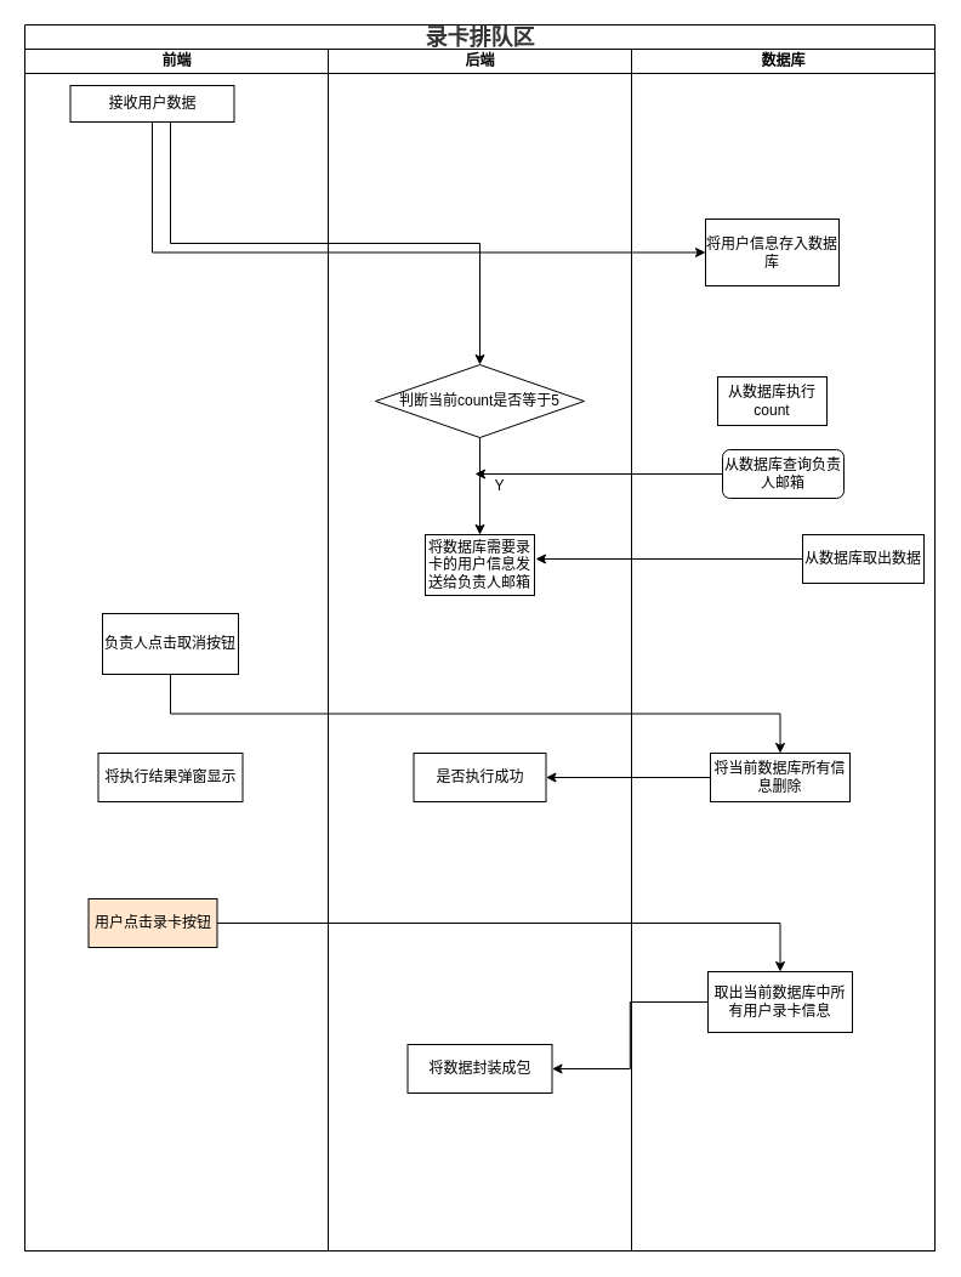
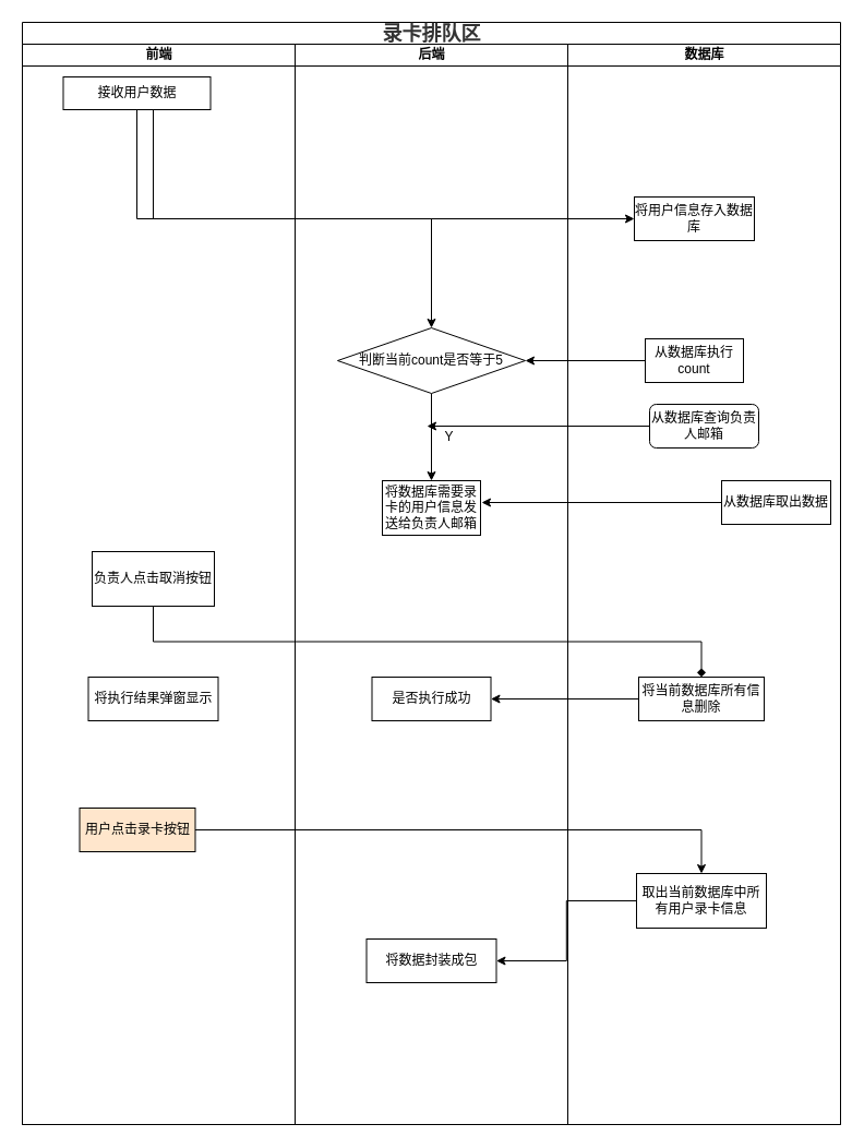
  <mxCell id="0" />
  <mxCell id="1" parent="0" />
  <mxCell id="2" value="&lt;h3 class=&quot;md-end-block md-heading md-focus&quot; style=&quot;box-sizing: border-box ; font-size: 1.5em ; margin-top: 1rem ; margin-bottom: 1rem ; position: relative ; line-height: 1.43 ; cursor: text ; color: rgb(51 , 51 , 51) ; font-family: &amp;#34;open sans&amp;#34; , &amp;#34;clear sans&amp;#34; , &amp;#34;helvetica neue&amp;#34; , &amp;#34;helvetica&amp;#34; , &amp;#34;arial&amp;#34; , &amp;#34;segoe ui emoji&amp;#34; , sans-serif&quot;&gt;&lt;span class=&quot;md-plain md-expand&quot; style=&quot;box-sizing: border-box&quot;&gt;录卡排队区 &lt;/span&gt;&lt;/h3&gt;" style="swimlane;html=1;childLayout=stackLayout;startSize=20;rounded=0;shadow=0;comic=0;labelBackgroundColor=none;strokeWidth=1;fontFamily=Verdana;fontSize=12;align=center;" parent="1" vertex="1"><mxGeometry x="20" y="20" width="750" height="1010" as="geometry" /></mxCell>
  <mxCell id="3" value="前端" style="swimlane;html=1;startSize=20;" parent="2" vertex="1"><mxGeometry y="20" width="250" height="990" as="geometry" /></mxCell>
  <mxCell id="4" value="接收用户数据" style="rounded=0;whiteSpace=wrap;html=1;" parent="3" vertex="1"><mxGeometry x="37.5" y="30" width="135" height="30" as="geometry" /></mxCell>
  <mxCell id="5" value="负责人点击取消按钮" style="rounded=0;whiteSpace=wrap;html=1;" parent="3" vertex="1"><mxGeometry x="64" y="465" width="112" height="50" as="geometry" /></mxCell>
  <mxCell id="6" value="用户点击录卡按钮" style="rounded=0;whiteSpace=wrap;html=1;fillColor=#ffe6cc;" parent="3" vertex="1"><mxGeometry x="52.5" y="700" width="106" height="40" as="geometry" /></mxCell>
  <mxCell id="7" value="将执行结果弹窗显示" style="rounded=0;whiteSpace=wrap;html=1;" parent="3" vertex="1"><mxGeometry x="60.5" y="580" width="119" height="40" as="geometry" /></mxCell>
  <mxCell id="8" value="后端" style="swimlane;html=1;startSize=20;" parent="2" vertex="1"><mxGeometry x="250" y="20" width="250" height="990" as="geometry" /></mxCell>
  <mxCell id="9" value="将数据库需要录卡的用户信息发送给负责人邮箱" style="rounded=0;whiteSpace=wrap;html=1;" parent="8" vertex="1"><mxGeometry x="80" y="400" width="90" height="50" as="geometry" /></mxCell>
  <mxCell id="10" style="edgeStyle=orthogonalEdgeStyle;rounded=0;orthogonalLoop=1;jettySize=auto;html=1;exitX=0.5;exitY=1;exitDx=0;exitDy=0;entryX=0.5;entryY=0;entryDx=0;entryDy=0;" parent="8" source="11" target="9" edge="1"><mxGeometry relative="1" as="geometry" /></mxCell>
  <mxCell id="11" value="&lt;span&gt;判断当前count是否等于5&lt;/span&gt;" style="rhombus;whiteSpace=wrap;html=1;" parent="8" vertex="1"><mxGeometry x="39" y="260" width="172" height="60" as="geometry" /></mxCell>
  <mxCell id="12" value="将数据封装成包" style="rounded=0;whiteSpace=wrap;html=1;" parent="8" vertex="1"><mxGeometry x="65.5" y="820" width="119" height="40" as="geometry" /></mxCell>
  <mxCell id="13" value="是否执行成功" style="rounded=0;whiteSpace=wrap;html=1;" parent="8" vertex="1"><mxGeometry x="70.5" y="580" width="109" height="40" as="geometry" /></mxCell>
  <mxCell id="14" value="数据库" style="swimlane;html=1;startSize=20;" parent="2" vertex="1"><mxGeometry x="500" y="20" width="250" height="990" as="geometry" /></mxCell>
  <mxCell id="15" value="从数据库执行count" style="rounded=0;whiteSpace=wrap;html=1;" parent="14" vertex="1"><mxGeometry x="71" y="270" width="90" height="40" as="geometry" /></mxCell>
  <mxCell id="16" value="从数据库取出数据" style="rounded=0;whiteSpace=wrap;html=1;" parent="14" vertex="1"><mxGeometry x="141" y="400" width="100" height="40" as="geometry" /></mxCell>
- <mxCell id="17" value="将用户信息存入数据库" style="rounded=0;whiteSpace=wrap;html=1;" parent="14" vertex="1"><mxGeometry x="61" y="140" width="110" height="55" as="geometry" /></mxCell>
+ <mxCell id="17" value="将用户信息存入数据库" style="rounded=0;whiteSpace=wrap;html=1;" parent="14" vertex="1"><mxGeometry x="61" y="140" width="110" height="40" as="geometry" /></mxCell>
  <mxCell id="18" value="将当前数据库所有信息删除" style="rounded=0;whiteSpace=wrap;html=1;" parent="14" vertex="1"><mxGeometry x="65" y="580" width="115" height="40" as="geometry" /></mxCell>
  <mxCell id="19" value="取出当前数据库中所有用户录卡信息" style="rounded=0;whiteSpace=wrap;html=1;" parent="14" vertex="1"><mxGeometry x="63" y="760" width="119" height="50" as="geometry" /></mxCell>
  <mxCell id="20" value="从数据库查询负责人邮箱" style="whiteSpace=wrap;html=1;rounded=1;" vertex="1" parent="14"><mxGeometry x="75" y="330" width="100" height="40" as="geometry" /></mxCell>
  <mxCell id="21" style="edgeStyle=orthogonalEdgeStyle;rounded=0;orthogonalLoop=1;jettySize=auto;html=1;exitX=0.5;exitY=1;exitDx=0;exitDy=0;entryX=0.5;entryY=0;entryDx=0;entryDy=0;" parent="2" source="4" edge="1"><mxGeometry relative="1" as="geometry"><mxPoint x="375" y="280" as="targetPoint" /><Array as="points"><mxPoint x="120" y="180" /><mxPoint x="375" y="180" /></Array></mxGeometry></mxCell>
+ <mxCell id="22" style="edgeStyle=orthogonalEdgeStyle;rounded=0;orthogonalLoop=1;jettySize=auto;html=1;exitX=0;exitY=0.5;exitDx=0;exitDy=0;entryX=1;entryY=0.5;entryDx=0;entryDy=0;" parent="2" source="15" target="11" edge="1"><mxGeometry relative="1" as="geometry" /></mxCell>
  <mxCell id="23" style="edgeStyle=orthogonalEdgeStyle;rounded=0;orthogonalLoop=1;jettySize=auto;html=1;exitX=0.5;exitY=1;exitDx=0;exitDy=0;entryX=0;entryY=0.5;entryDx=0;entryDy=0;" parent="2" source="4" target="17" edge="1"><mxGeometry relative="1" as="geometry" /></mxCell>
- <mxCell id="24" style="edgeStyle=orthogonalEdgeStyle;rounded=0;orthogonalLoop=1;jettySize=auto;html=1;exitX=0.5;exitY=1;exitDx=0;exitDy=0;" parent="2" source="5" target="18" edge="1"><mxGeometry relative="1" as="geometry" /></mxCell>
+ <mxCell id="24" style="edgeStyle=orthogonalEdgeStyle;rounded=0;orthogonalLoop=1;jettySize=auto;html=1;exitX=0.5;exitY=1;exitDx=0;exitDy=0;endArrow=diamond;" parent="2" source="5" target="18" edge="1"><mxGeometry relative="1" as="geometry" /></mxCell>
  <mxCell id="25" style="edgeStyle=orthogonalEdgeStyle;rounded=0;orthogonalLoop=1;jettySize=auto;html=1;exitX=1;exitY=0.5;exitDx=0;exitDy=0;" parent="2" source="6" target="19" edge="1"><mxGeometry relative="1" as="geometry" /></mxCell>
  <mxCell id="26" style="edgeStyle=orthogonalEdgeStyle;rounded=0;orthogonalLoop=1;jettySize=auto;html=1;exitX=0;exitY=0.5;exitDx=0;exitDy=0;entryX=1;entryY=0.5;entryDx=0;entryDy=0;" parent="2" source="19" target="12" edge="1"><mxGeometry relative="1" as="geometry" /></mxCell>
  <mxCell id="27" style="edgeStyle=orthogonalEdgeStyle;rounded=0;orthogonalLoop=1;jettySize=auto;html=1;exitX=0;exitY=0.5;exitDx=0;exitDy=0;entryX=1;entryY=0.5;entryDx=0;entryDy=0;" parent="2" source="18" target="13" edge="1"><mxGeometry relative="1" as="geometry" /></mxCell>
  <mxCell id="28" style="edgeStyle=orthogonalEdgeStyle;rounded=0;orthogonalLoop=1;jettySize=auto;html=1;exitX=0;exitY=0.5;exitDx=0;exitDy=0;" parent="1" source="16" edge="1"><mxGeometry relative="1" as="geometry"><mxPoint x="441" y="460" as="targetPoint" /></mxGeometry></mxCell>
  <mxCell id="29" value="Y" style="text;html=1;align=center;verticalAlign=middle;resizable=0;points=[];autosize=1;strokeColor=none;fillColor=none;" parent="1" vertex="1"><mxGeometry x="401" y="390" width="20" height="20" as="geometry" /></mxCell>
  <mxCell id="30" style="edgeStyle=orthogonalEdgeStyle;rounded=0;orthogonalLoop=1;jettySize=auto;html=1;exitX=0;exitY=0.5;exitDx=0;exitDy=0;" edge="1" parent="1" source="20"><mxGeometry relative="1" as="geometry"><mxPoint x="391" y="390" as="targetPoint" /></mxGeometry></mxCell>
